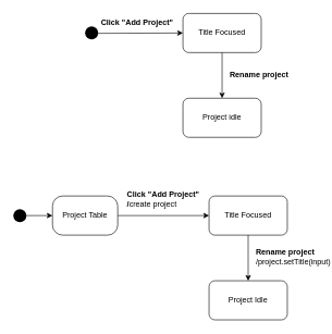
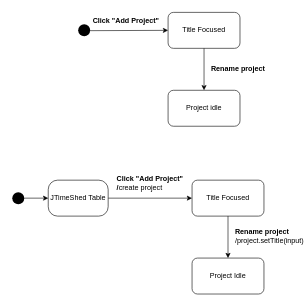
  <mxCell id="0" />
  <mxCell id="1" parent="0" />
  <mxCell id="2" value="Title Focused" style="rounded=1;whiteSpace=wrap;html=1;" parent="1" vertex="1"><mxGeometry x="280" y="20" width="120" height="60" as="geometry" /></mxCell>
  <mxCell id="3" style="edgeStyle=none;html=1;fontSize=12;" parent="1" source="4" target="2" edge="1"><mxGeometry relative="1" as="geometry"><mxPoint x="270" y="50" as="targetPoint" /></mxGeometry></mxCell>
  <mxCell id="4" value="" style="ellipse;fillColor=#000000;strokeColor=none;" parent="1" vertex="1"><mxGeometry x="130" y="40" width="20" height="20" as="geometry" /></mxCell>
  <mxCell id="5" value="&lt;div style=&quot;text-align: left&quot;&gt;&lt;b&gt;Click &quot;Add Project&quot;&lt;/b&gt;&lt;/div&gt;" style="text;html=1;strokeColor=none;fillColor=none;align=center;verticalAlign=middle;whiteSpace=wrap;rounded=0;fontSize=12;" parent="1" vertex="1"><mxGeometry x="150" y="20" width="120" height="30" as="geometry" /></mxCell>
  <mxCell id="6" value="Project idle" style="rounded=1;whiteSpace=wrap;html=1;fontSize=12;" parent="1" vertex="1"><mxGeometry x="280" y="150" width="120" height="60" as="geometry" /></mxCell>
  <mxCell id="7" style="edgeStyle=none;html=1;fontSize=12;" parent="1" source="2" target="6" edge="1"><mxGeometry relative="1" as="geometry"><mxPoint x="340" y="200" as="sourcePoint" /></mxGeometry></mxCell>
  <mxCell id="8" value="&lt;b&gt;Rename project&lt;/b&gt;" style="edgeLabel;html=1;align=left;verticalAlign=middle;resizable=0;points=[];fontSize=12;" parent="7" vertex="1" connectable="0"><mxGeometry x="-0.317" relative="1" as="geometry"><mxPoint x="10" y="9" as="offset" /></mxGeometry></mxCell>
  <mxCell id="9" style="edgeStyle=none;html=1;exitX=1;exitY=0.5;exitDx=0;exitDy=0;" edge="1" parent="1" source="10" target="12"><mxGeometry relative="1" as="geometry" /></mxCell>
- <mxCell id="10" value="Project Table" style="rounded=1;whiteSpace=wrap;html=1;arcSize=26;" vertex="1" parent="1"><mxGeometry x="80" y="300" width="100" height="60" as="geometry" /></mxCell>
+ <mxCell id="10" value="JTimeShed Table" style="rounded=1;whiteSpace=wrap;html=1;arcSize=26;" vertex="1" parent="1"><mxGeometry x="80" y="300" width="100" height="60" as="geometry" /></mxCell>
  <mxCell id="11" value="&lt;div style=&quot;text-align: left&quot;&gt;&lt;b&gt;Click &quot;Add Project&quot;&lt;/b&gt;&lt;/div&gt;&lt;div style=&quot;text-align: left&quot;&gt;&lt;b&gt;/&lt;/b&gt;create project&lt;/div&gt;" style="text;html=1;strokeColor=none;fillColor=none;align=center;verticalAlign=middle;whiteSpace=wrap;rounded=0;fontSize=12;" vertex="1" parent="1"><mxGeometry x="190" y="290" width="120" height="30" as="geometry" /></mxCell>
  <mxCell id="12" value="Title Focused" style="rounded=1;whiteSpace=wrap;html=1;" vertex="1" parent="1"><mxGeometry x="320" y="300" width="120" height="60" as="geometry" /></mxCell>
  <mxCell id="13" style="edgeStyle=none;html=1;fontSize=12;entryX=0;entryY=0.5;entryDx=0;entryDy=0;" edge="1" parent="1" source="14" target="10"><mxGeometry relative="1" as="geometry"><mxPoint x="210" y="290" as="targetPoint" /></mxGeometry></mxCell>
  <mxCell id="14" value="" style="ellipse;fillColor=#000000;strokeColor=none;" vertex="1" parent="1"><mxGeometry x="20" y="320" width="20" height="20" as="geometry" /></mxCell>
  <mxCell id="15" value="Project Idle" style="rounded=1;whiteSpace=wrap;html=1;fontSize=12;" vertex="1" parent="1"><mxGeometry x="320" y="430" width="120" height="60" as="geometry" /></mxCell>
  <mxCell id="16" style="edgeStyle=none;html=1;fontSize=12;" edge="1" parent="1" source="12"><mxGeometry relative="1" as="geometry"><mxPoint x="380" y="480" as="sourcePoint" /><mxPoint x="380" y="430" as="targetPoint" /></mxGeometry></mxCell>
  <mxCell id="17" value="&lt;b&gt;Rename project&lt;/b&gt;&lt;br&gt;/project.setTitle(input)" style="edgeLabel;html=1;align=left;verticalAlign=middle;resizable=0;points=[];fontSize=12;" vertex="1" connectable="0" parent="16"><mxGeometry x="-0.317" relative="1" as="geometry"><mxPoint x="10" y="9" as="offset" /></mxGeometry></mxCell>
